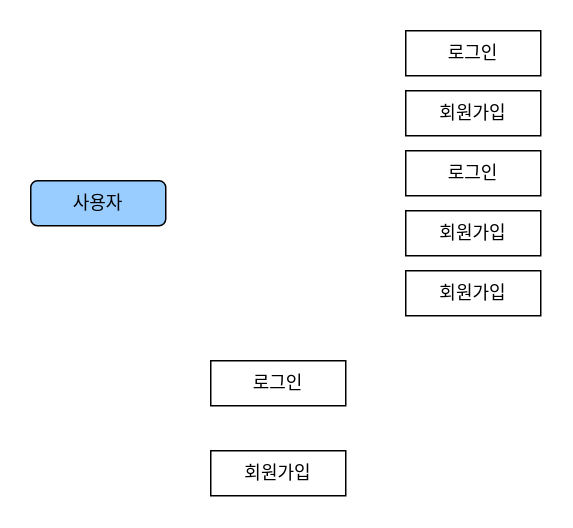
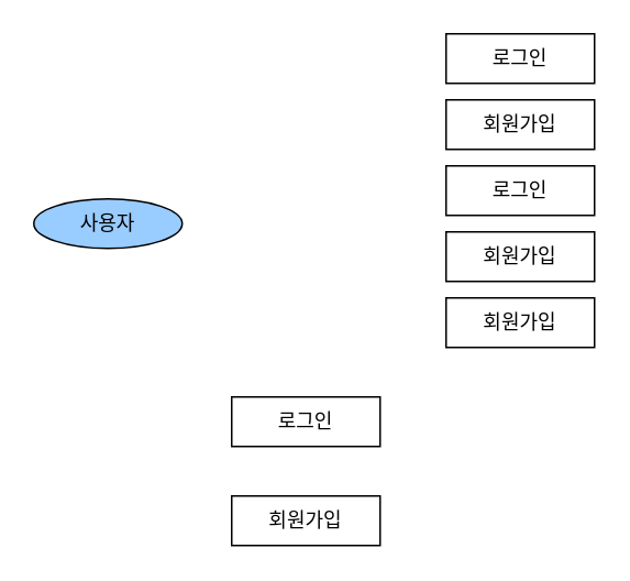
  <mxCell id="0" />
  <mxCell id="1" parent="0" />
- <mxCell id="2" value="사용자" style="rounded=1;whiteSpace=wrap;html=1;fillColor=#99CCFF;" vertex="1" parent="1"><mxGeometry x="20" y="120" width="90" height="30" as="geometry" /></mxCell>
+ <mxCell id="2" value="사용자" style="ellipse;whiteSpace=wrap;html=1;fillColor=#99CCFF;" vertex="1" parent="1"><mxGeometry x="20" y="120" width="90" height="30" as="geometry" /></mxCell>
  <mxCell id="3" value="로그인" style="rounded=0;whiteSpace=wrap;html=1;fillColor=#FFFFFF;" vertex="1" parent="1"><mxGeometry x="140" y="240" width="90" height="30" as="geometry" /></mxCell>
  <mxCell id="4" value="회원가입" style="rounded=0;whiteSpace=wrap;html=1;fillColor=#FFFFFF;" vertex="1" parent="1"><mxGeometry x="140" y="300" width="90" height="30" as="geometry" /></mxCell>
  <mxCell id="5" value="로그인" style="rounded=0;whiteSpace=wrap;html=1;fillColor=#FFFFFF;" vertex="1" parent="1"><mxGeometry x="270" y="20" width="90" height="30" as="geometry" /></mxCell>
  <mxCell id="6" value="회원가입" style="rounded=0;whiteSpace=wrap;html=1;fillColor=#FFFFFF;" vertex="1" parent="1"><mxGeometry x="270" y="60" width="90" height="30" as="geometry" /></mxCell>
  <mxCell id="7" value="로그인" style="rounded=0;whiteSpace=wrap;html=1;fillColor=#FFFFFF;" vertex="1" parent="1"><mxGeometry x="270" y="100" width="90" height="30" as="geometry" /></mxCell>
  <mxCell id="8" value="회원가입" style="rounded=0;whiteSpace=wrap;html=1;fillColor=#FFFFFF;" vertex="1" parent="1"><mxGeometry x="270" y="140" width="90" height="30" as="geometry" /></mxCell>
  <mxCell id="9" value="회원가입" style="rounded=0;whiteSpace=wrap;html=1;fillColor=#FFFFFF;" vertex="1" parent="1"><mxGeometry x="270" y="180" width="90" height="30" as="geometry" /></mxCell>
